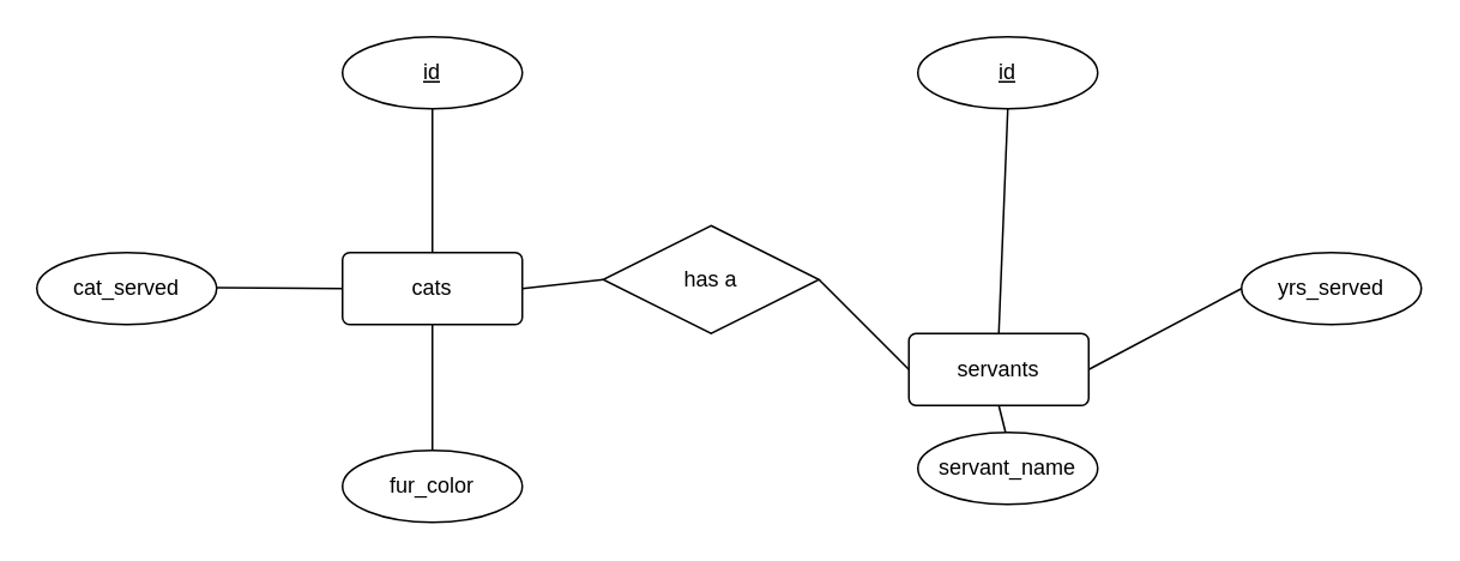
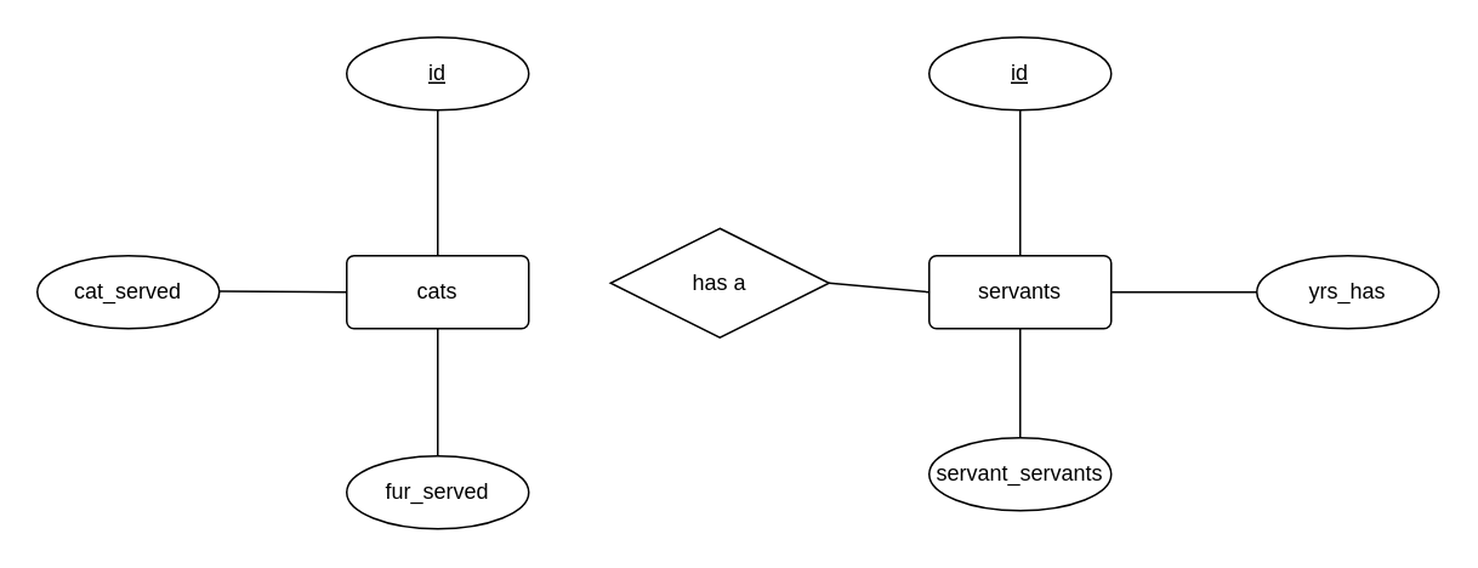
  <mxCell id="0" />
  <mxCell id="1" parent="0" />
  <mxCell id="2" value="cats" style="rounded=1;arcSize=10;whiteSpace=wrap;html=1;align=center;" vertex="1" parent="1"><mxGeometry x="190" y="140" width="100" height="40" as="geometry" /></mxCell>
  <mxCell id="3" value="" style="endArrow=none;html=1;rounded=0;" edge="1" parent="1"><mxGeometry relative="1" as="geometry"><mxPoint x="120" y="159.5" as="sourcePoint" /><mxPoint x="190" y="160" as="targetPoint" /></mxGeometry></mxCell>
  <mxCell id="4" value="" style="endArrow=none;html=1;rounded=0;exitX=0.5;exitY=1;exitDx=0;exitDy=0;entryX=0.5;entryY=0;entryDx=0;entryDy=0;" edge="1" parent="1" source="2"><mxGeometry relative="1" as="geometry"><mxPoint x="320" y="170" as="sourcePoint" /><mxPoint x="240" y="250" as="targetPoint" /></mxGeometry></mxCell>
  <mxCell id="5" value="" style="endArrow=none;html=1;rounded=0;exitX=0.5;exitY=1;exitDx=0;exitDy=0;entryX=0.5;entryY=0;entryDx=0;entryDy=0;" edge="1" parent="1" target="2"><mxGeometry relative="1" as="geometry"><mxPoint x="240" y="60" as="sourcePoint" /><mxPoint x="480" y="170" as="targetPoint" /></mxGeometry></mxCell>
- <mxCell id="6" value="servants" style="rounded=1;arcSize=10;whiteSpace=wrap;html=1;align=center;" vertex="1" parent="1"><mxGeometry x="505" y="185" width="100" height="40" as="geometry" /></mxCell>
+ <mxCell id="6" value="servants" style="rounded=1;arcSize=10;whiteSpace=wrap;html=1;align=center;" vertex="1" parent="1"><mxGeometry x="510" y="140" width="100" height="40" as="geometry" /></mxCell>
  <mxCell id="7" value="" style="endArrow=none;html=1;rounded=0;exitX=0.5;exitY=1;exitDx=0;exitDy=0;entryX=0.5;entryY=0;entryDx=0;entryDy=0;" edge="1" target="6" parent="1"><mxGeometry relative="1" as="geometry"><mxPoint x="560" y="60" as="sourcePoint" /><mxPoint x="800" y="170" as="targetPoint" /></mxGeometry></mxCell>
  <mxCell id="8" value="" style="endArrow=none;html=1;rounded=0;entryX=0.5;entryY=0;entryDx=0;entryDy=0;exitX=0.5;exitY=1;exitDx=0;exitDy=0;" edge="1" parent="1" source="6"><mxGeometry relative="1" as="geometry"><mxPoint x="320" y="80" as="sourcePoint" /><mxPoint x="560" y="245" as="targetPoint" /></mxGeometry></mxCell>
  <mxCell id="9" value="" style="endArrow=none;html=1;rounded=0;exitX=1;exitY=0.5;exitDx=0;exitDy=0;entryX=0;entryY=0.5;entryDx=0;entryDy=0;" edge="1" parent="1" source="6"><mxGeometry relative="1" as="geometry"><mxPoint x="320" y="80" as="sourcePoint" /><mxPoint x="690" y="160" as="targetPoint" /></mxGeometry></mxCell>
  <mxCell id="10" value="has a" style="shape=rhombus;perimeter=rhombusPerimeter;whiteSpace=wrap;html=1;align=center;" vertex="1" parent="1"><mxGeometry x="335" y="125" width="120" height="60" as="geometry" /></mxCell>
- <mxCell id="11" value="" style="endArrow=none;html=1;rounded=0;exitX=1;exitY=0.5;exitDx=0;exitDy=0;entryX=0;entryY=0.5;entryDx=0;entryDy=0;" edge="1" parent="1" source="2" target="10"><mxGeometry relative="1" as="geometry"><mxPoint x="320" y="80" as="sourcePoint" /><mxPoint x="480" y="80" as="targetPoint" /></mxGeometry></mxCell>
  <mxCell id="12" value="" style="endArrow=none;html=1;rounded=0;entryX=0;entryY=0.5;entryDx=0;entryDy=0;exitX=1;exitY=0.5;exitDx=0;exitDy=0;" edge="1" parent="1" source="10" target="6"><mxGeometry relative="1" as="geometry"><mxPoint x="470" y="150" as="sourcePoint" /><mxPoint x="490" y="140" as="targetPoint" /></mxGeometry></mxCell>
  <mxCell id="13" value="id" style="ellipse;whiteSpace=wrap;html=1;align=center;fontStyle=4;" vertex="1" parent="1"><mxGeometry x="190" y="20" width="100" height="40" as="geometry" /></mxCell>
  <mxCell id="14" value="id" style="ellipse;whiteSpace=wrap;html=1;align=center;fontStyle=4;" vertex="1" parent="1"><mxGeometry x="510" y="20" width="100" height="40" as="geometry" /></mxCell>
  <mxCell id="15" value="cat_served" style="ellipse;whiteSpace=wrap;html=1;align=center;strokeColor=default;" vertex="1" parent="1"><mxGeometry x="20" y="140" width="100" height="40" as="geometry" /></mxCell>
- <mxCell id="16" value="fur_color" style="ellipse;whiteSpace=wrap;html=1;align=center;strokeColor=default;" vertex="1" parent="1"><mxGeometry x="190" y="250" width="100" height="40" as="geometry" /></mxCell>
- <mxCell id="17" value="servant_name" style="ellipse;whiteSpace=wrap;html=1;align=center;strokeColor=default;" vertex="1" parent="1"><mxGeometry x="510" y="240" width="100" height="40" as="geometry" /></mxCell>
- <mxCell id="18" value="yrs_served" style="ellipse;whiteSpace=wrap;html=1;align=center;strokeColor=default;" vertex="1" parent="1"><mxGeometry x="690" y="140" width="100" height="40" as="geometry" /></mxCell>
+ <mxCell id="16" value="fur_served" style="ellipse;whiteSpace=wrap;html=1;align=center;strokeColor=default;" vertex="1" parent="1"><mxGeometry x="190" y="250" width="100" height="40" as="geometry" /></mxCell>
+ <mxCell id="17" value="servant_servants" style="ellipse;whiteSpace=wrap;html=1;align=center;strokeColor=default;" vertex="1" parent="1"><mxGeometry x="510" y="240" width="100" height="40" as="geometry" /></mxCell>
+ <mxCell id="18" value="yrs_has" style="ellipse;whiteSpace=wrap;html=1;align=center;strokeColor=default;" vertex="1" parent="1"><mxGeometry x="690" y="140" width="100" height="40" as="geometry" /></mxCell>
